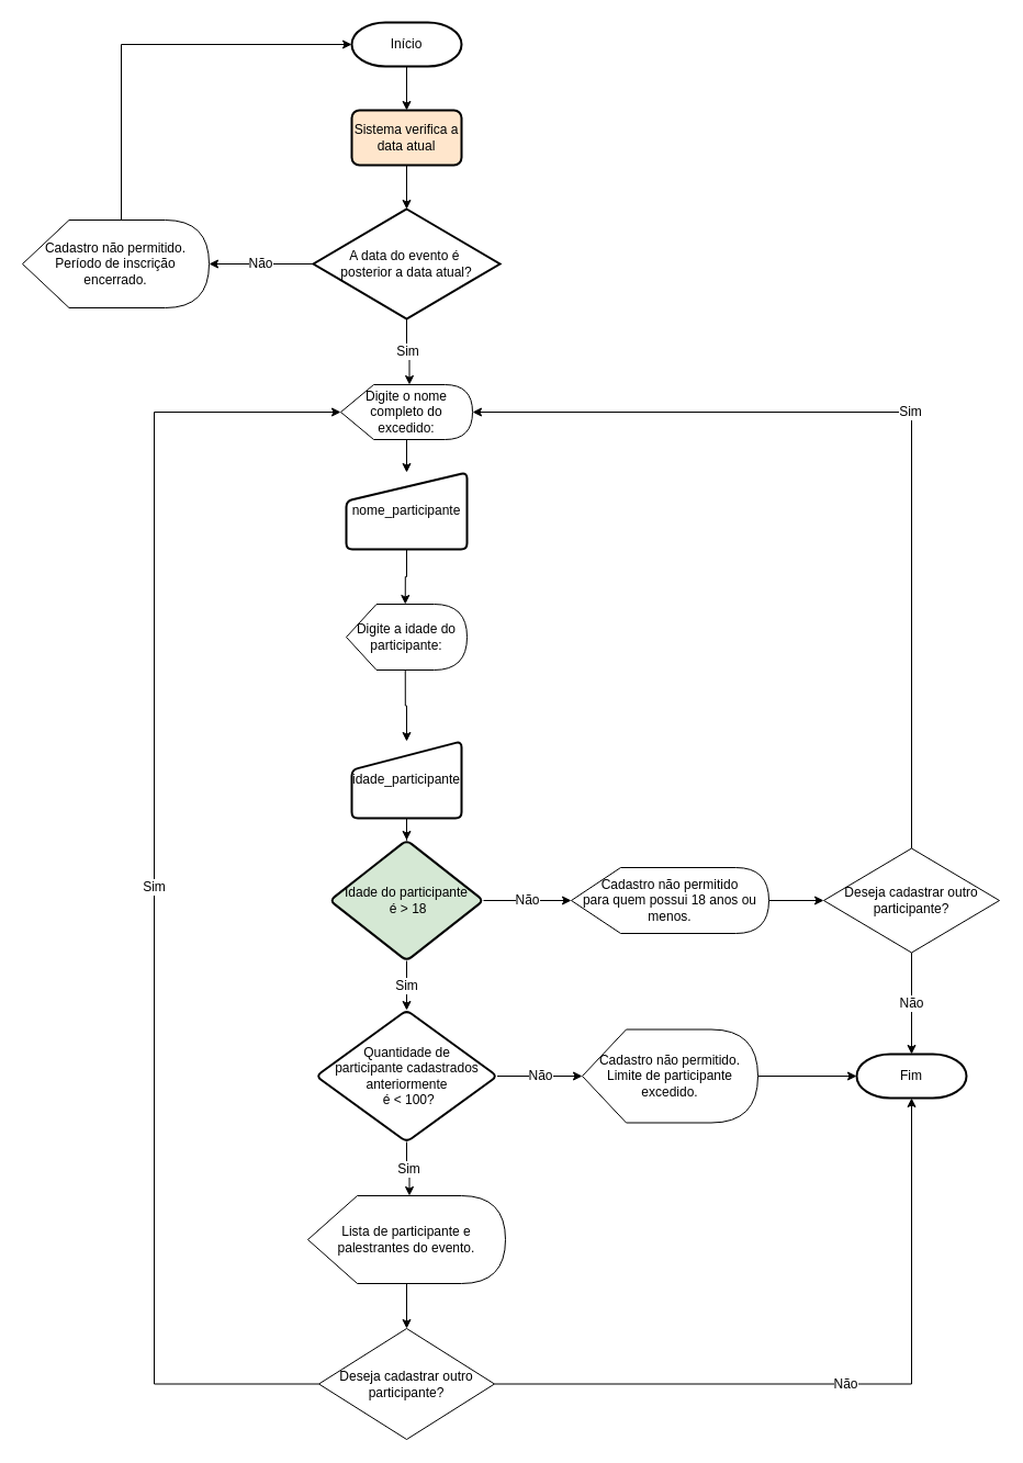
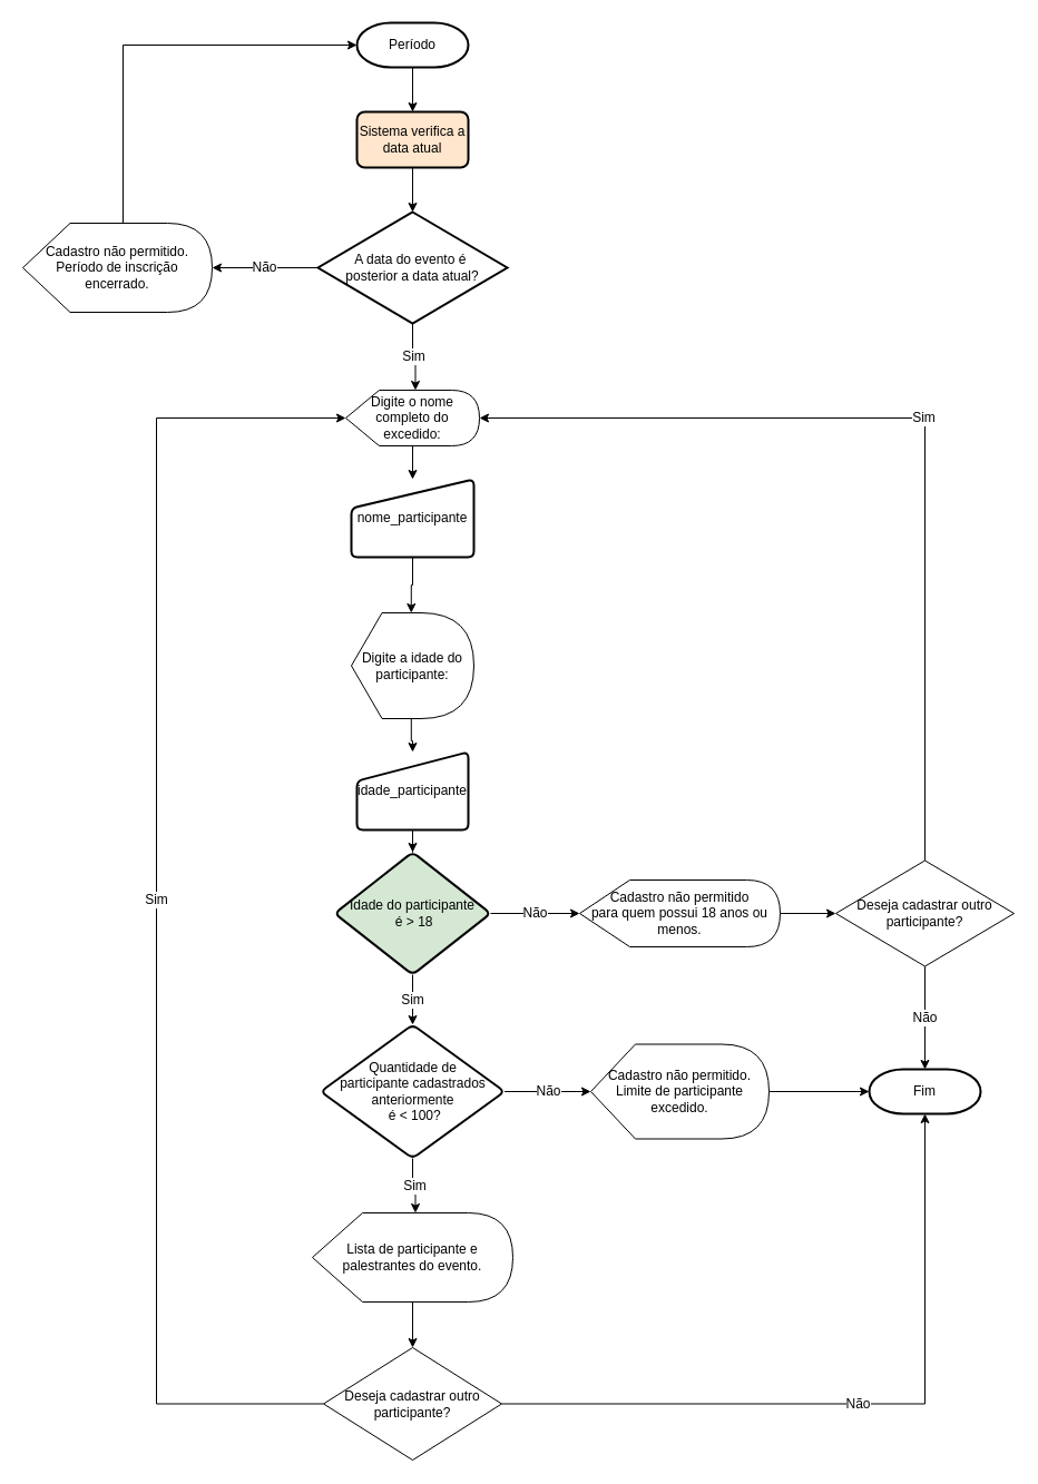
  <mxCell id="0" />
  <mxCell id="1" parent="0" />
  <mxCell id="2" style="edgeStyle=orthogonalEdgeStyle;rounded=0;orthogonalLoop=1;jettySize=auto;html=1;exitX=0.5;exitY=1;exitDx=0;exitDy=0;exitPerimeter=0;entryX=0.5;entryY=0;entryDx=0;entryDy=0;" edge="1" parent="1" source="3" target="11"><mxGeometry relative="1" as="geometry" /></mxCell>
- <mxCell id="3" value="Início" style="strokeWidth=2;html=1;shape=mxgraph.flowchart.terminator;whiteSpace=wrap;" vertex="1" parent="1"><mxGeometry x="320" y="20" width="100" height="40" as="geometry" /></mxCell>
+ <mxCell id="3" value="Período" style="strokeWidth=2;html=1;shape=mxgraph.flowchart.terminator;whiteSpace=wrap;" vertex="1" parent="1"><mxGeometry x="320" y="20" width="100" height="40" as="geometry" /></mxCell>
  <mxCell id="4" style="edgeStyle=orthogonalEdgeStyle;rounded=0;orthogonalLoop=1;jettySize=auto;html=1;entryX=0.5;entryY=0;entryDx=0;entryDy=0;" edge="1" parent="1" source="5" target="7"><mxGeometry relative="1" as="geometry" /></mxCell>
  <mxCell id="5" value="Digite o nome completo do excedido:" style="shape=display;whiteSpace=wrap;html=1;" vertex="1" parent="1"><mxGeometry x="310" y="350" width="120" height="50" as="geometry" /></mxCell>
  <mxCell id="6" style="edgeStyle=orthogonalEdgeStyle;rounded=0;orthogonalLoop=1;jettySize=auto;html=1;exitX=0.5;exitY=1;exitDx=0;exitDy=0;entryX=0;entryY=0;entryDx=53.75;entryDy=0;entryPerimeter=0;" edge="1" parent="1" source="7" target="9"><mxGeometry relative="1" as="geometry" /></mxCell>
  <mxCell id="7" value="nome_participante" style="html=1;strokeWidth=2;shape=manualInput;whiteSpace=wrap;rounded=1;size=26;arcSize=11;" vertex="1" parent="1"><mxGeometry x="315" y="430" width="110" height="70" as="geometry" /></mxCell>
  <mxCell id="8" style="edgeStyle=orthogonalEdgeStyle;rounded=0;orthogonalLoop=1;jettySize=auto;html=1;exitX=0;exitY=0;exitDx=53.75;exitDy=60;exitPerimeter=0;entryX=0.5;entryY=0;entryDx=0;entryDy=0;fontSize=12;" edge="1" parent="1" source="9" target="18"><mxGeometry relative="1" as="geometry" /></mxCell>
- <mxCell id="9" value="Digite a idade do participante:" style="shape=display;whiteSpace=wrap;html=1;" vertex="1" parent="1"><mxGeometry x="315" y="550" width="110" height="60" as="geometry" /></mxCell>
+ <mxCell id="9" value="Digite a idade do participante:" style="shape=display;whiteSpace=wrap;html=1;" vertex="1" parent="1"><mxGeometry x="315" y="550" width="110" height="95" as="geometry" /></mxCell>
  <mxCell id="10" style="edgeStyle=orthogonalEdgeStyle;rounded=0;orthogonalLoop=1;jettySize=auto;html=1;exitX=0.5;exitY=1;exitDx=0;exitDy=0;entryX=0.5;entryY=0;entryDx=0;entryDy=0;entryPerimeter=0;" edge="1" parent="1" source="11" target="14"><mxGeometry relative="1" as="geometry" /></mxCell>
  <mxCell id="11" value="Sistema verifica a data atual" style="rounded=1;whiteSpace=wrap;html=1;absoluteArcSize=1;arcSize=14;strokeWidth=2;fillColor=#ffe6cc;" vertex="1" parent="1"><mxGeometry x="320" y="100" width="100" height="50" as="geometry" /></mxCell>
  <mxCell id="12" value="Não" style="edgeStyle=orthogonalEdgeStyle;rounded=0;orthogonalLoop=1;jettySize=auto;html=1;exitX=0;exitY=0.5;exitDx=0;exitDy=0;exitPerimeter=0;entryX=1;entryY=0.5;entryDx=0;entryDy=0;entryPerimeter=0;fontSize=12;" edge="1" parent="1" source="14" target="16"><mxGeometry relative="1" as="geometry" /></mxCell>
  <mxCell id="13" value="Sim" style="edgeStyle=orthogonalEdgeStyle;rounded=0;orthogonalLoop=1;jettySize=auto;html=1;exitX=0.5;exitY=1;exitDx=0;exitDy=0;exitPerimeter=0;entryX=0;entryY=0;entryDx=62.5;entryDy=0;entryPerimeter=0;fontSize=12;" edge="1" parent="1" source="14" target="5"><mxGeometry relative="1" as="geometry" /></mxCell>
  <mxCell id="14" value="&lt;div style=&quot;&quot;&gt;&lt;span style=&quot;background-color: initial;&quot;&gt;&lt;font style=&quot;font-size: 12px;&quot;&gt;A data do evento é&amp;nbsp;&lt;/font&gt;&lt;/span&gt;&lt;/div&gt;&lt;div style=&quot;&quot;&gt;&lt;span style=&quot;background-color: initial;&quot;&gt;&lt;font style=&quot;font-size: 12px;&quot;&gt;posterior&lt;/font&gt;&lt;/span&gt;&lt;span style=&quot;background-color: initial;&quot;&gt;&amp;nbsp;a data atual?&lt;/span&gt;&lt;/div&gt;" style="strokeWidth=2;html=1;shape=mxgraph.flowchart.decision;whiteSpace=wrap;fillStyle=auto;align=center;" vertex="1" parent="1"><mxGeometry x="285" y="190" width="170" height="100" as="geometry" /></mxCell>
  <mxCell id="15" style="edgeStyle=orthogonalEdgeStyle;rounded=0;orthogonalLoop=1;jettySize=auto;html=1;entryX=0;entryY=0.5;entryDx=0;entryDy=0;entryPerimeter=0;fontSize=12;" edge="1" parent="1" source="16" target="3"><mxGeometry relative="1" as="geometry"><Array as="points"><mxPoint x="110" y="40" /></Array></mxGeometry></mxCell>
  <mxCell id="16" value="Cadastro não permitido. Período de inscrição encerrado." style="shape=display;whiteSpace=wrap;html=1;fillStyle=auto;fontSize=12;" vertex="1" parent="1"><mxGeometry x="20" y="200" width="170" height="80" as="geometry" /></mxCell>
  <mxCell id="17" value="" style="edgeStyle=orthogonalEdgeStyle;rounded=0;orthogonalLoop=1;jettySize=auto;html=1;fontSize=12;" edge="1" parent="1" source="18" target="21"><mxGeometry relative="1" as="geometry" /></mxCell>
  <mxCell id="18" value="idade_participante" style="html=1;strokeWidth=2;shape=manualInput;whiteSpace=wrap;rounded=1;size=26;arcSize=11;fillStyle=auto;fontSize=12;" vertex="1" parent="1"><mxGeometry x="320" y="675" width="100" height="70" as="geometry" /></mxCell>
  <mxCell id="19" value="Não" style="edgeStyle=orthogonalEdgeStyle;rounded=0;orthogonalLoop=1;jettySize=auto;html=1;exitX=1;exitY=0.5;exitDx=0;exitDy=0;fontSize=12;entryX=0;entryY=0.5;entryDx=0;entryDy=0;entryPerimeter=0;" edge="1" parent="1" source="21" target="23"><mxGeometry relative="1" as="geometry"><mxPoint x="550" y="835" as="targetPoint" /></mxGeometry></mxCell>
  <mxCell id="20" value="Sim" style="edgeStyle=orthogonalEdgeStyle;rounded=0;orthogonalLoop=1;jettySize=auto;html=1;exitX=0.5;exitY=1;exitDx=0;exitDy=0;entryX=0.5;entryY=0;entryDx=0;entryDy=0;fontSize=12;" edge="1" parent="1" source="21" target="29"><mxGeometry relative="1" as="geometry" /></mxCell>
  <mxCell id="21" value="Idade do participante&lt;br&gt;&amp;nbsp;é &amp;gt; 18" style="rhombus;whiteSpace=wrap;html=1;strokeWidth=2;rounded=1;arcSize=11;fillStyle=auto;fillColor=#d5e8d4;" vertex="1" parent="1"><mxGeometry x="300" y="765" width="140" height="110" as="geometry" /></mxCell>
  <mxCell id="22" value="" style="edgeStyle=orthogonalEdgeStyle;rounded=0;orthogonalLoop=1;jettySize=auto;html=1;fontSize=12;" edge="1" parent="1" source="23" target="26"><mxGeometry relative="1" as="geometry" /></mxCell>
  <mxCell id="23" value="Cadastro não permitido&lt;br&gt;para quem possui 18 anos ou menos." style="shape=display;whiteSpace=wrap;html=1;fillStyle=auto;fontSize=12;" vertex="1" parent="1"><mxGeometry x="520" y="790" width="180" height="60" as="geometry" /></mxCell>
  <mxCell id="24" value="Sim" style="edgeStyle=orthogonalEdgeStyle;rounded=0;orthogonalLoop=1;jettySize=auto;html=1;entryX=1;entryY=0.5;entryDx=0;entryDy=0;entryPerimeter=0;fontSize=12;exitX=0.5;exitY=0;exitDx=0;exitDy=0;" edge="1" parent="1" source="26" target="5"><mxGeometry relative="1" as="geometry"><mxPoint x="890" y="720" as="sourcePoint" /><Array as="points"><mxPoint x="830" y="375" /></Array></mxGeometry></mxCell>
  <mxCell id="25" value="Não" style="edgeStyle=orthogonalEdgeStyle;rounded=0;orthogonalLoop=1;jettySize=auto;html=1;exitX=0.5;exitY=1;exitDx=0;exitDy=0;entryX=0.5;entryY=0;entryDx=0;entryDy=0;entryPerimeter=0;fontSize=12;" edge="1" parent="1" source="26" target="37"><mxGeometry relative="1" as="geometry" /></mxCell>
  <mxCell id="26" value="Deseja cadastrar outro participante?" style="rhombus;whiteSpace=wrap;html=1;fillStyle=auto;" vertex="1" parent="1"><mxGeometry x="750" y="772.5" width="160" height="95" as="geometry" /></mxCell>
  <mxCell id="27" value="Não" style="edgeStyle=orthogonalEdgeStyle;rounded=0;orthogonalLoop=1;jettySize=auto;html=1;exitX=1;exitY=0.5;exitDx=0;exitDy=0;entryX=0;entryY=0.5;entryDx=0;entryDy=0;entryPerimeter=0;fontSize=12;" edge="1" parent="1" source="29" target="31"><mxGeometry relative="1" as="geometry" /></mxCell>
  <mxCell id="28" value="Sim" style="edgeStyle=orthogonalEdgeStyle;rounded=0;orthogonalLoop=1;jettySize=auto;html=1;exitX=0.5;exitY=1;exitDx=0;exitDy=0;entryX=0;entryY=0;entryDx=92.5;entryDy=0;entryPerimeter=0;fontSize=12;" edge="1" parent="1" source="29" target="33"><mxGeometry relative="1" as="geometry" /></mxCell>
  <mxCell id="29" value="Quantidade de&lt;br&gt;participante cadastrados anteriormente&lt;br&gt;&amp;nbsp;é &amp;lt; 100?" style="rhombus;whiteSpace=wrap;html=1;strokeWidth=2;rounded=1;arcSize=11;fillStyle=auto;" vertex="1" parent="1"><mxGeometry x="287.5" y="920" width="165" height="120" as="geometry" /></mxCell>
  <mxCell id="30" style="edgeStyle=orthogonalEdgeStyle;rounded=0;orthogonalLoop=1;jettySize=auto;html=1;exitX=1;exitY=0.5;exitDx=0;exitDy=0;exitPerimeter=0;entryX=0;entryY=0.5;entryDx=0;entryDy=0;entryPerimeter=0;fontSize=12;" edge="1" parent="1" source="31" target="37"><mxGeometry relative="1" as="geometry" /></mxCell>
  <mxCell id="31" value="Cadastro não permitido. Limite de participante excedido." style="shape=display;whiteSpace=wrap;html=1;fillStyle=auto;fontSize=12;" vertex="1" parent="1"><mxGeometry x="530" y="937.5" width="160" height="85" as="geometry" /></mxCell>
  <mxCell id="32" value="" style="edgeStyle=orthogonalEdgeStyle;rounded=0;orthogonalLoop=1;jettySize=auto;html=1;fontSize=12;" edge="1" parent="1" source="33" target="36"><mxGeometry relative="1" as="geometry" /></mxCell>
  <mxCell id="33" value="Lista de participante e palestrantes do evento." style="shape=display;whiteSpace=wrap;html=1;fillStyle=auto;fontSize=12;" vertex="1" parent="1"><mxGeometry x="280" y="1089" width="180" height="80" as="geometry" /></mxCell>
  <mxCell id="34" value="Sim" style="edgeStyle=orthogonalEdgeStyle;rounded=0;orthogonalLoop=1;jettySize=auto;html=1;exitX=0;exitY=0.5;exitDx=0;exitDy=0;entryX=0;entryY=0.5;entryDx=0;entryDy=0;entryPerimeter=0;fontSize=12;" edge="1" parent="1" source="36" target="5"><mxGeometry relative="1" as="geometry"><Array as="points"><mxPoint x="140" y="1261" /><mxPoint x="140" y="375" /></Array></mxGeometry></mxCell>
  <mxCell id="35" value="Não" style="edgeStyle=orthogonalEdgeStyle;rounded=0;orthogonalLoop=1;jettySize=auto;html=1;exitX=1;exitY=0.5;exitDx=0;exitDy=0;entryX=0.5;entryY=1;entryDx=0;entryDy=0;entryPerimeter=0;fontSize=12;" edge="1" parent="1" source="36" target="37"><mxGeometry relative="1" as="geometry" /></mxCell>
  <mxCell id="36" value="Deseja cadastrar outro participante?" style="rhombus;whiteSpace=wrap;html=1;fillStyle=auto;" vertex="1" parent="1"><mxGeometry x="290" y="1210" width="160" height="101" as="geometry" /></mxCell>
  <mxCell id="37" value="Fim" style="strokeWidth=2;html=1;shape=mxgraph.flowchart.terminator;whiteSpace=wrap;" vertex="1" parent="1"><mxGeometry x="780" y="960" width="100" height="40" as="geometry" /></mxCell>
